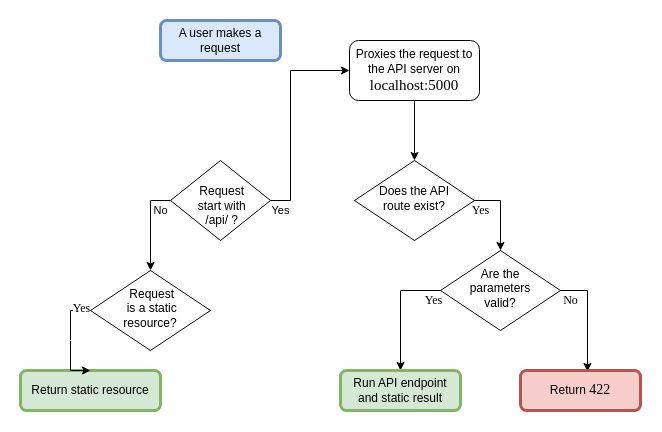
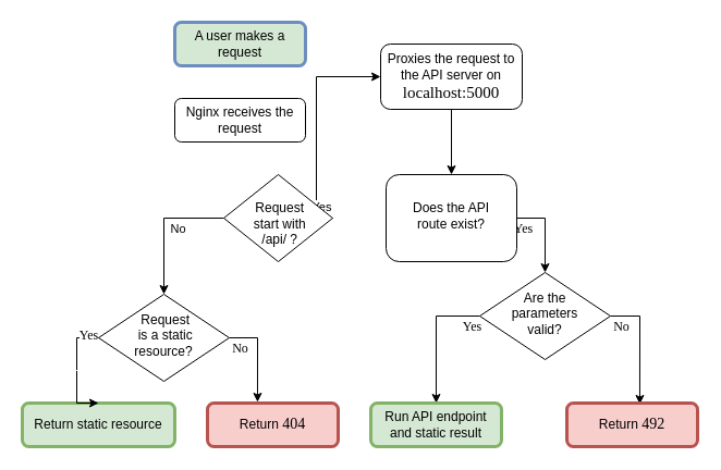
  <mxCell id="0" />
  <mxCell id="1" parent="0" />
- <mxCell id="2" value="A user makes a request" style="rounded=1;whiteSpace=wrap;html=1;fontSize=12;glass=0;strokeWidth=3;shadow=0;fillColor=#dae8fc;strokeColor=#6c8ebf;" parent="1" vertex="1"><mxGeometry x="160" y="20" width="120" height="40" as="geometry" /></mxCell>
+ <mxCell id="2" value="A user makes a request" style="rounded=1;whiteSpace=wrap;html=1;fontSize=12;glass=0;strokeWidth=3;shadow=0;fillColor=#d5e8d4;strokeColor=#6c8ebf;" parent="1" vertex="1"><mxGeometry x="160" y="20" width="120" height="40" as="geometry" /></mxCell>
  <mxCell id="3" value="No" style="edgeStyle=orthogonalEdgeStyle;rounded=0;orthogonalLoop=1;jettySize=auto;html=1;exitX=0;exitY=0.5;exitDx=0;exitDy=0;entryX=0.5;entryY=0;entryDx=0;entryDy=0;" parent="1" source="5" target="13" edge="1"><mxGeometry x="-0.333" y="10" relative="1" as="geometry"><mxPoint as="offset" /></mxGeometry></mxCell>
  <mxCell id="4" value="Yes" style="edgeStyle=orthogonalEdgeStyle;rounded=0;orthogonalLoop=1;jettySize=auto;html=1;exitX=1;exitY=0.5;exitDx=0;exitDy=0;entryX=0;entryY=0.5;entryDx=0;entryDy=0;" parent="1" source="5" target="8" edge="1"><mxGeometry x="-0.904" y="-10" relative="1" as="geometry"><mxPoint as="offset" /><Array as="points"><mxPoint x="290" y="200" /><mxPoint x="290" y="70" /></Array></mxGeometry></mxCell>
- <mxCell id="5" value="&amp;nbsp;&lt;br&gt;&amp;nbsp;Request&lt;br&gt;&amp;nbsp;start with&lt;br&gt;&amp;nbsp;/api/ ?" style="rhombus;whiteSpace=wrap;html=1;shadow=0;fontFamily=Helvetica;fontSize=12;align=center;strokeWidth=1;spacing=6;spacingTop=-4;" parent="1" vertex="1"><mxGeometry x="170" y="160" width="100" height="80" as="geometry" /></mxCell>
+ <mxCell id="5" value="&amp;nbsp;&lt;br&gt;&amp;nbsp;Request&lt;br&gt;&amp;nbsp;start with&lt;br&gt;&amp;nbsp;/api/ ?" style="rhombus;whiteSpace=wrap;html=1;shadow=0;fontFamily=Helvetica;fontSize=12;align=center;strokeWidth=1;spacing=6;spacingTop=-4;" parent="1" vertex="1"><mxGeometry x="205" y="160" width="100" height="80" as="geometry" /></mxCell>
  <mxCell id="6" value="Return static resource" style="rounded=1;whiteSpace=wrap;html=1;fontSize=12;glass=0;strokeWidth=3;shadow=0;fillColor=#d5e8d4;strokeColor=#82b366;" parent="1" vertex="1"><mxGeometry x="20" y="370" width="140" height="40" as="geometry" /></mxCell>
  <mxCell id="7" style="edgeStyle=orthogonalEdgeStyle;rounded=0;orthogonalLoop=1;jettySize=auto;html=1;exitX=0.5;exitY=1;exitDx=0;exitDy=0;entryX=0.5;entryY=0;entryDx=0;entryDy=0;fontFamily=Lucida Console;fontSize=14;" edge="1" parent="1" source="8" target="16"><mxGeometry relative="1" as="geometry" /></mxCell>
  <mxCell id="8" value="Proxies the request to the API server on &lt;font style=&quot;font-size: 15px;&quot; face=&quot;Lucida Console&quot;&gt;localhost:5000&lt;/font&gt;" style="rounded=1;whiteSpace=wrap;html=1;fontSize=12;glass=0;strokeWidth=1;shadow=0;" parent="1" vertex="1"><mxGeometry x="349" y="40" width="130" height="60" as="geometry" /></mxCell>
+ <mxCell id="9" value="Nginx receives the request" style="rounded=1;whiteSpace=wrap;html=1;fontSize=12;glass=0;strokeWidth=1;shadow=0;" parent="1" vertex="1"><mxGeometry x="160" y="90" width="120" height="40" as="geometry" /></mxCell>
  <mxCell id="10" value="Y&lt;br&gt;" style="edgeStyle=orthogonalEdgeStyle;rounded=0;orthogonalLoop=1;jettySize=auto;html=1;exitX=0;exitY=0.5;exitDx=0;exitDy=0;entryX=0.5;entryY=0;entryDx=0;entryDy=0;fontFamily=Lucida Console;fontSize=1;" edge="1" parent="1" source="13" target="6"><mxGeometry relative="1" as="geometry" /></mxCell>
  <mxCell id="11" value="&lt;font style=&quot;font-size: 12px;&quot;&gt;Yes&lt;/font&gt;" style="edgeLabel;html=1;align=center;verticalAlign=middle;resizable=0;points=[];fontSize=1;fontFamily=Lucida Console;" vertex="1" connectable="0" parent="10"><mxGeometry x="-0.293" y="-2" relative="1" as="geometry"><mxPoint x="12" y="-18" as="offset" /></mxGeometry></mxCell>
+ <mxCell id="12" value="&lt;font style=&quot;font-size: 12px;&quot;&gt;No&lt;/font&gt;" style="edgeStyle=orthogonalEdgeStyle;rounded=0;orthogonalLoop=1;jettySize=auto;html=1;exitX=1;exitY=0.5;exitDx=0;exitDy=0;entryX=0.383;entryY=-0.025;entryDx=0;entryDy=0;entryPerimeter=0;fontFamily=Lucida Console;fontSize=14;" edge="1" parent="1" source="13" target="14"><mxGeometry x="-0.765" y="-10" relative="1" as="geometry"><mxPoint as="offset" /></mxGeometry></mxCell>
  <mxCell id="13" value="&amp;nbsp;Request&lt;br&gt;&amp;nbsp;is a static&lt;br&gt;resource?" style="rhombus;whiteSpace=wrap;html=1;shadow=0;fontFamily=Helvetica;fontSize=12;align=center;strokeWidth=1;spacing=6;spacingTop=-4;" vertex="1" parent="1"><mxGeometry x="90" y="270" width="120" height="80" as="geometry" /></mxCell>
+ <mxCell id="14" value="Return &lt;font style=&quot;font-size: 14px;&quot; face=&quot;Lucida Console&quot;&gt;404&lt;/font&gt;" style="rounded=1;whiteSpace=wrap;html=1;fontSize=12;glass=0;strokeWidth=3;shadow=0;fillColor=#f8cecc;strokeColor=#b85450;" vertex="1" parent="1"><mxGeometry x="190" y="370" width="120" height="40" as="geometry" /></mxCell>
  <mxCell id="15" value="Yes" style="edgeStyle=orthogonalEdgeStyle;rounded=0;orthogonalLoop=1;jettySize=auto;html=1;exitX=1;exitY=0.5;exitDx=0;exitDy=0;entryX=0.5;entryY=0;entryDx=0;entryDy=0;fontFamily=Lucida Console;fontSize=12;" edge="1" parent="1" source="16" target="19"><mxGeometry x="-0.842" y="-10" relative="1" as="geometry"><mxPoint as="offset" /></mxGeometry></mxCell>
- <mxCell id="16" value="Does the API&lt;br&gt;route exist?" style="rhombus;whiteSpace=wrap;html=1;shadow=0;fontFamily=Helvetica;fontSize=12;align=center;strokeWidth=1;spacing=6;spacingTop=-4;" vertex="1" parent="1"><mxGeometry x="354" y="160" width="120" height="80" as="geometry" /></mxCell>
+ <mxCell id="16" value="Does the API&lt;br&gt;route exist?" style="whiteSpace=wrap;html=1;shadow=0;fontFamily=Helvetica;fontSize=12;align=center;strokeWidth=1;spacing=6;spacingTop=-4;rounded=1;" vertex="1" parent="1"><mxGeometry x="354" y="160" width="120" height="80" as="geometry" /></mxCell>
  <mxCell id="17" value="&lt;font style=&quot;font-size: 12px;&quot;&gt;No&lt;/font&gt;" style="edgeStyle=orthogonalEdgeStyle;rounded=0;orthogonalLoop=1;jettySize=auto;html=1;exitX=1;exitY=0.5;exitDx=0;exitDy=0;entryX=0.558;entryY=0.025;entryDx=0;entryDy=0;entryPerimeter=0;fontFamily=Lucida Console;fontSize=14;" edge="1" parent="1" source="19" target="21"><mxGeometry x="-0.815" y="-10" relative="1" as="geometry"><mxPoint as="offset" /></mxGeometry></mxCell>
  <mxCell id="18" value="&lt;font style=&quot;font-size: 12px;&quot;&gt;Yes&lt;/font&gt;" style="edgeStyle=orthogonalEdgeStyle;rounded=0;orthogonalLoop=1;jettySize=auto;html=1;exitX=0;exitY=0.5;exitDx=0;exitDy=0;entryX=0.5;entryY=0;entryDx=0;entryDy=0;fontFamily=Lucida Console;fontSize=14;" edge="1" parent="1" source="19" target="20"><mxGeometry x="-0.879" y="10" relative="1" as="geometry"><mxPoint as="offset" /></mxGeometry></mxCell>
  <mxCell id="19" value="Are the&lt;br&gt;parameters&lt;br&gt;valid?" style="rhombus;whiteSpace=wrap;html=1;shadow=0;fontFamily=Helvetica;fontSize=12;align=center;strokeWidth=1;spacing=6;spacingTop=-4;" vertex="1" parent="1"><mxGeometry x="440" y="250" width="120" height="80" as="geometry" /></mxCell>
  <mxCell id="20" value="Run API endpoint&lt;br&gt;and static result" style="rounded=1;whiteSpace=wrap;html=1;fontSize=12;glass=0;strokeWidth=3;shadow=0;fillColor=#d5e8d4;strokeColor=#82b366;" vertex="1" parent="1"><mxGeometry x="340" y="370" width="120" height="40" as="geometry" /></mxCell>
- <mxCell id="21" value="Return &lt;font style=&quot;font-size: 14px;&quot; face=&quot;Lucida Console&quot;&gt;422&lt;/font&gt;" style="rounded=1;whiteSpace=wrap;html=1;fontSize=12;glass=0;strokeWidth=3;shadow=0;fillColor=#f8cecc;strokeColor=#b85450;" vertex="1" parent="1"><mxGeometry x="520" y="370" width="120" height="40" as="geometry" /></mxCell>
+ <mxCell id="21" value="Return &lt;font style=&quot;font-size: 14px;&quot; face=&quot;Lucida Console&quot;&gt;492&lt;/font&gt;" style="rounded=1;whiteSpace=wrap;html=1;fontSize=12;glass=0;strokeWidth=3;shadow=0;fillColor=#f8cecc;strokeColor=#b85450;" vertex="1" parent="1"><mxGeometry x="520" y="370" width="120" height="40" as="geometry" /></mxCell>
